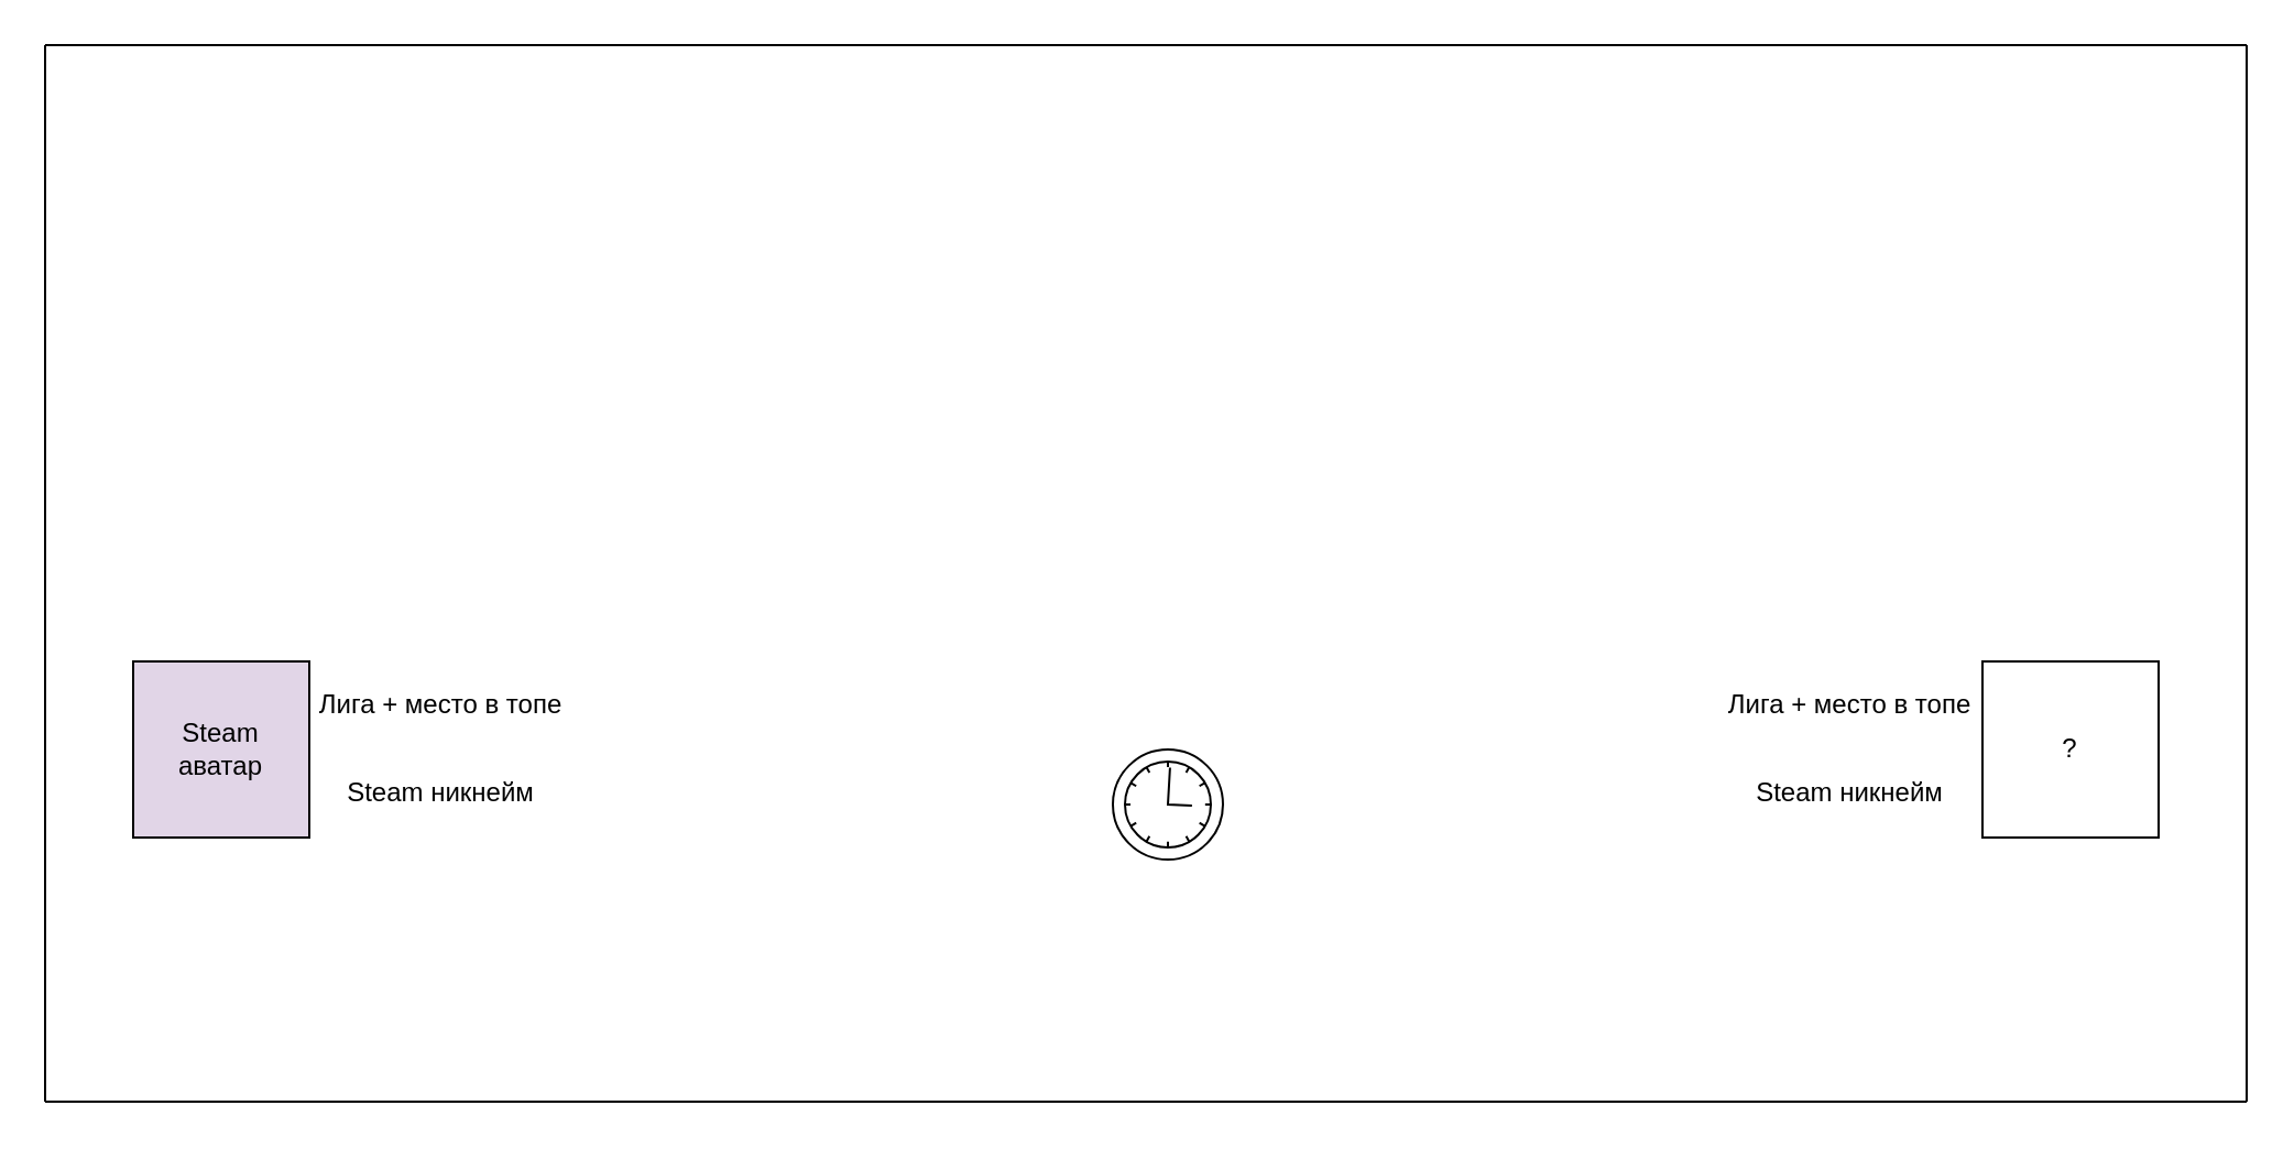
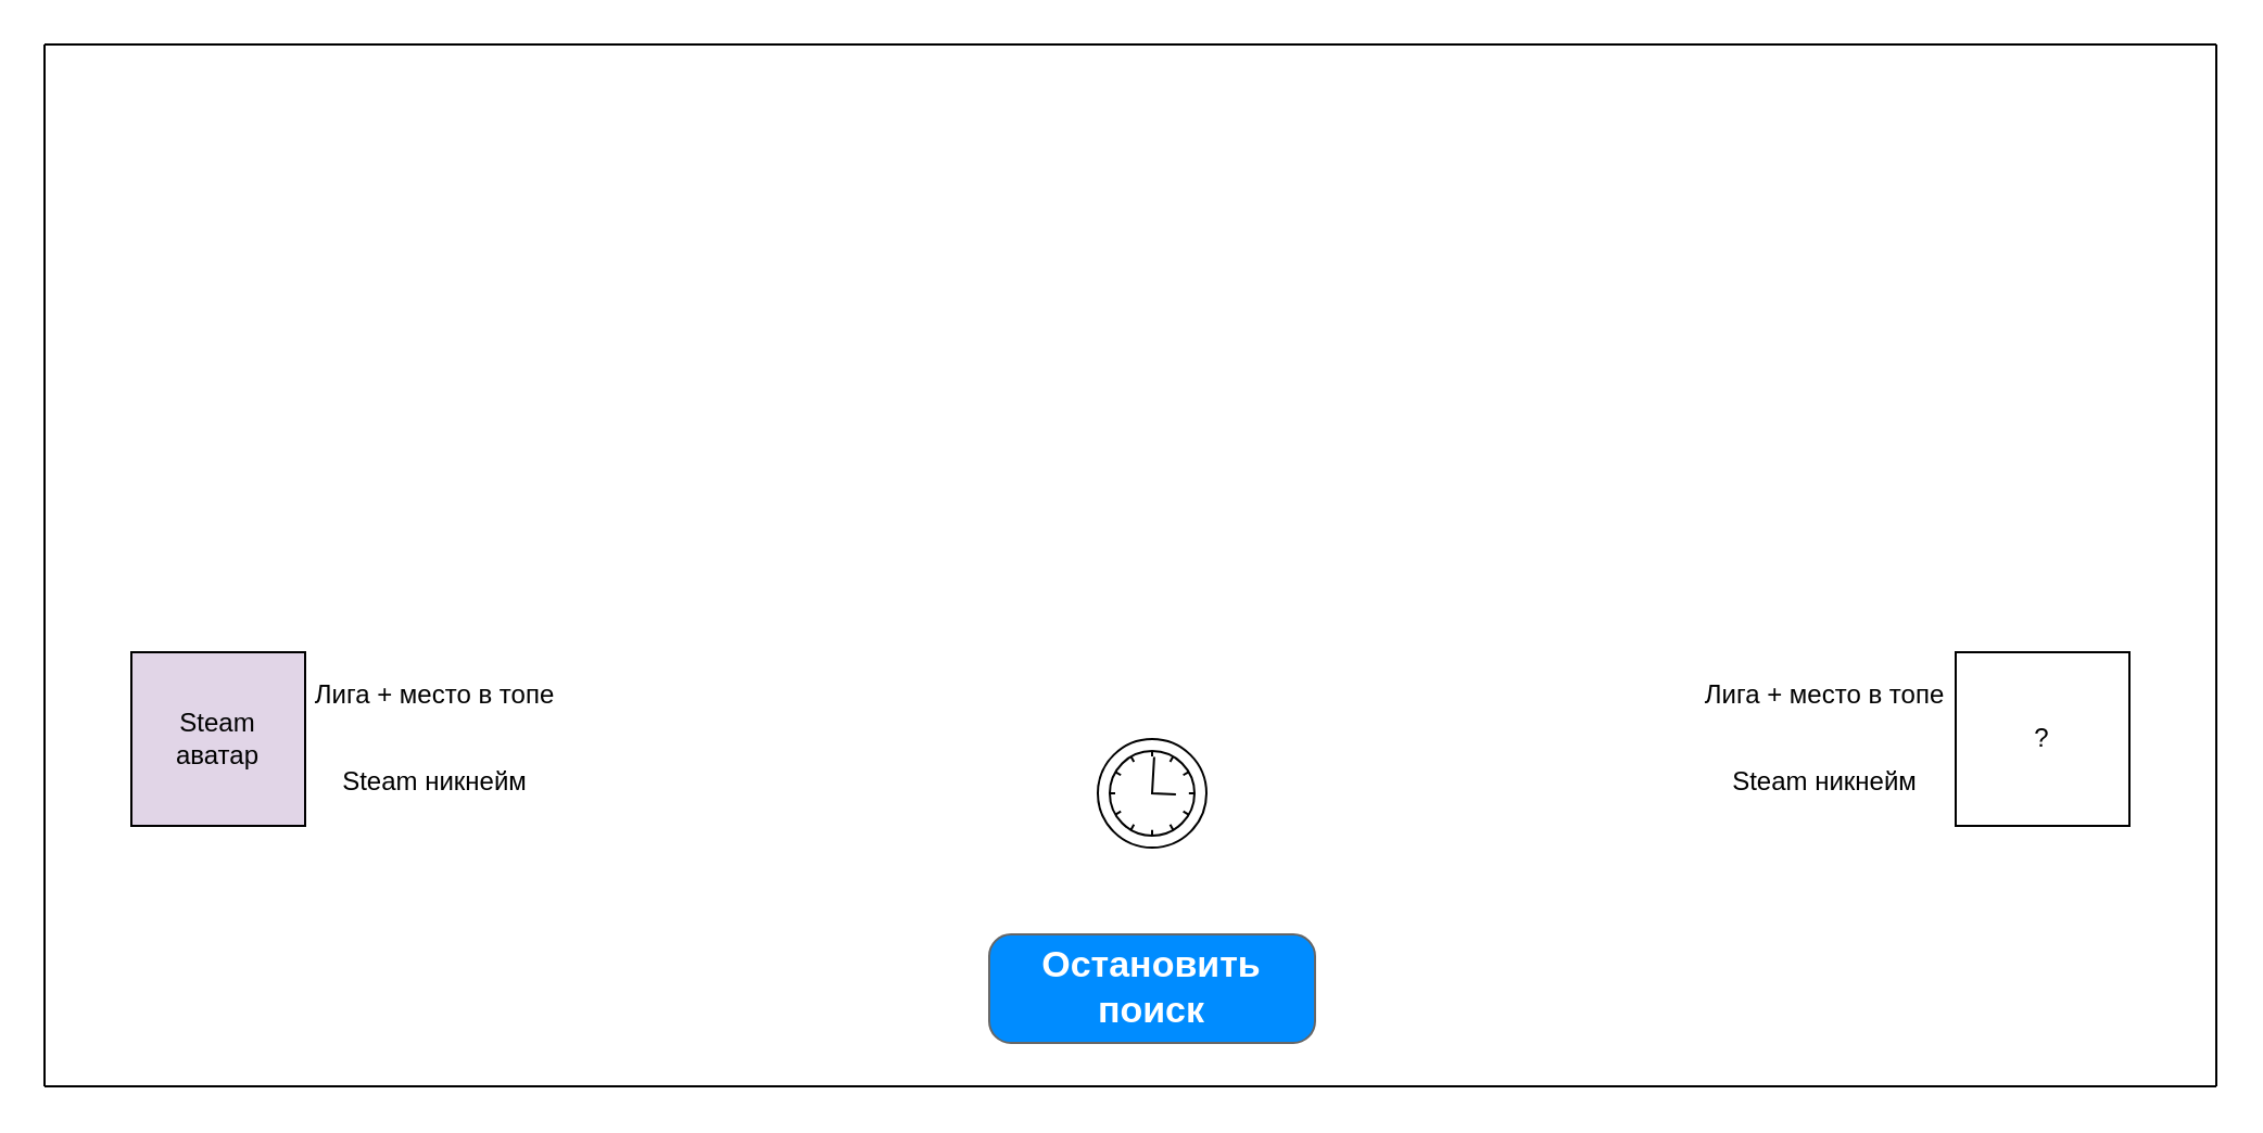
  <mxCell id="0" />
  <mxCell id="1" parent="0" />
  <mxCell id="2" value="" style="endArrow=none;html=1;rounded=0;" edge="1" parent="1"><mxGeometry width="50" height="50" relative="1" as="geometry"><mxPoint x="20" y="500" as="sourcePoint" /><mxPoint x="20" y="20" as="targetPoint" /></mxGeometry></mxCell>
  <mxCell id="3" value="" style="endArrow=none;html=1;rounded=0;" edge="1" parent="1"><mxGeometry width="50" height="50" relative="1" as="geometry"><mxPoint x="20" y="500" as="sourcePoint" /><mxPoint x="1020" y="500" as="targetPoint" /></mxGeometry></mxCell>
  <mxCell id="4" value="" style="endArrow=none;html=1;rounded=0;" edge="1" parent="1"><mxGeometry width="50" height="50" relative="1" as="geometry"><mxPoint x="1020" y="500" as="sourcePoint" /><mxPoint x="1020" y="20" as="targetPoint" /></mxGeometry></mxCell>
  <mxCell id="5" value="" style="endArrow=none;html=1;rounded=0;" edge="1" parent="1"><mxGeometry width="50" height="50" relative="1" as="geometry"><mxPoint x="20" y="20" as="sourcePoint" /><mxPoint x="1020" y="20" as="targetPoint" /></mxGeometry></mxCell>
  <mxCell id="6" value="" style="points=[[0.145,0.145,0],[0.5,0,0],[0.855,0.145,0],[1,0.5,0],[0.855,0.855,0],[0.5,1,0],[0.145,0.855,0],[0,0.5,0]];shape=mxgraph.bpmn.event;html=1;verticalLabelPosition=bottom;labelBackgroundColor=#ffffff;verticalAlign=top;align=center;perimeter=ellipsePerimeter;outlineConnect=0;aspect=fixed;outline=standard;symbol=timer;" vertex="1" parent="1"><mxGeometry x="505" y="340" width="50" height="50" as="geometry" /></mxCell>
  <mxCell id="7" value="Steam&lt;br&gt;аватар" style="rounded=0;whiteSpace=wrap;html=1;fillColor=#e1d5e7;" vertex="1" parent="1"><mxGeometry x="60" y="300" width="80" height="80" as="geometry" /></mxCell>
  <mxCell id="8" value="Steam никнейм" style="text;html=1;strokeColor=none;fillColor=none;align=center;verticalAlign=middle;whiteSpace=wrap;rounded=0;" vertex="1" parent="1"><mxGeometry x="140" y="340" width="120" height="40" as="geometry" /></mxCell>
  <mxCell id="9" value="Лига + место в топе" style="text;html=1;strokeColor=none;fillColor=none;align=center;verticalAlign=middle;whiteSpace=wrap;rounded=0;" vertex="1" parent="1"><mxGeometry x="140" y="300" width="120" height="40" as="geometry" /></mxCell>
  <mxCell id="10" value="?" style="rounded=0;whiteSpace=wrap;html=1;" vertex="1" parent="1"><mxGeometry x="900" y="300" width="80" height="80" as="geometry" /></mxCell>
  <mxCell id="11" value="Steam никнейм" style="text;html=1;strokeColor=none;fillColor=none;align=center;verticalAlign=middle;whiteSpace=wrap;rounded=0;" vertex="1" parent="1"><mxGeometry x="780" y="340" width="120" height="40" as="geometry" /></mxCell>
  <mxCell id="12" value="Лига + место в топе" style="text;html=1;strokeColor=none;fillColor=none;align=center;verticalAlign=middle;whiteSpace=wrap;rounded=0;" vertex="1" parent="1"><mxGeometry x="780" y="300" width="120" height="40" as="geometry" /></mxCell>
+ <mxCell id="13" value="Остановить поиск" style="strokeWidth=1;shadow=0;dashed=0;align=center;html=1;shape=mxgraph.mockup.buttons.button;strokeColor=#666666;fontColor=#ffffff;mainText=;buttonStyle=round;fontSize=17;fontStyle=1;fillColor=#008cff;whiteSpace=wrap;" vertex="1" parent="1"><mxGeometry x="455" y="430" width="150" height="50" as="geometry" /></mxCell>
